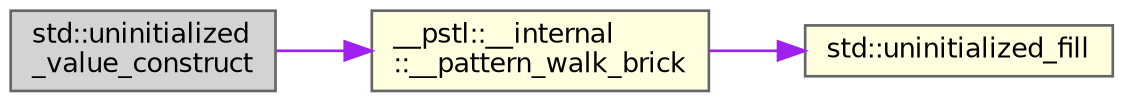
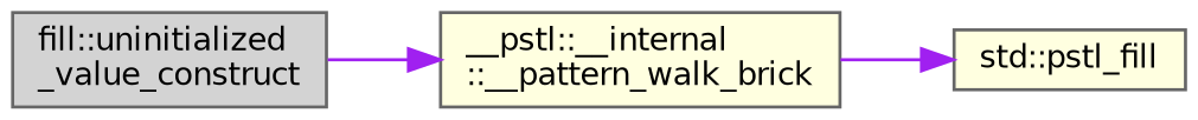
  digraph {
    rankdir=RL
    node [color=grey40 fillcolor=lightyellow fontname=Helvetica fontsize=10 shape=box style=filled]
    edge [color=purple dir=back fontname=Helvetica fontsize=10 labelfontname=Helvetica labelfontsize=10 style=solid]
    n1 [color=gray40 fontcolor=black height=0.2 label="__pstl::__internal\l::__pattern_walk_brick" width=0.4]
-   n2 [fillcolor=lightgrey height=0.2 label="std::uninitialized\l_value_construct" width=0.4]
-   n3 [height=0.2 label="std::uninitialized_fill" width=0.4]
+   n2 [fillcolor=lightgrey height=0.2 label="fill::uninitialized\l_value_construct" width=0.4]
+   n3 [height=0.2 label="std::pstl_fill" width=0.4]
    n1 -> n2
    n3 -> n1
  }
